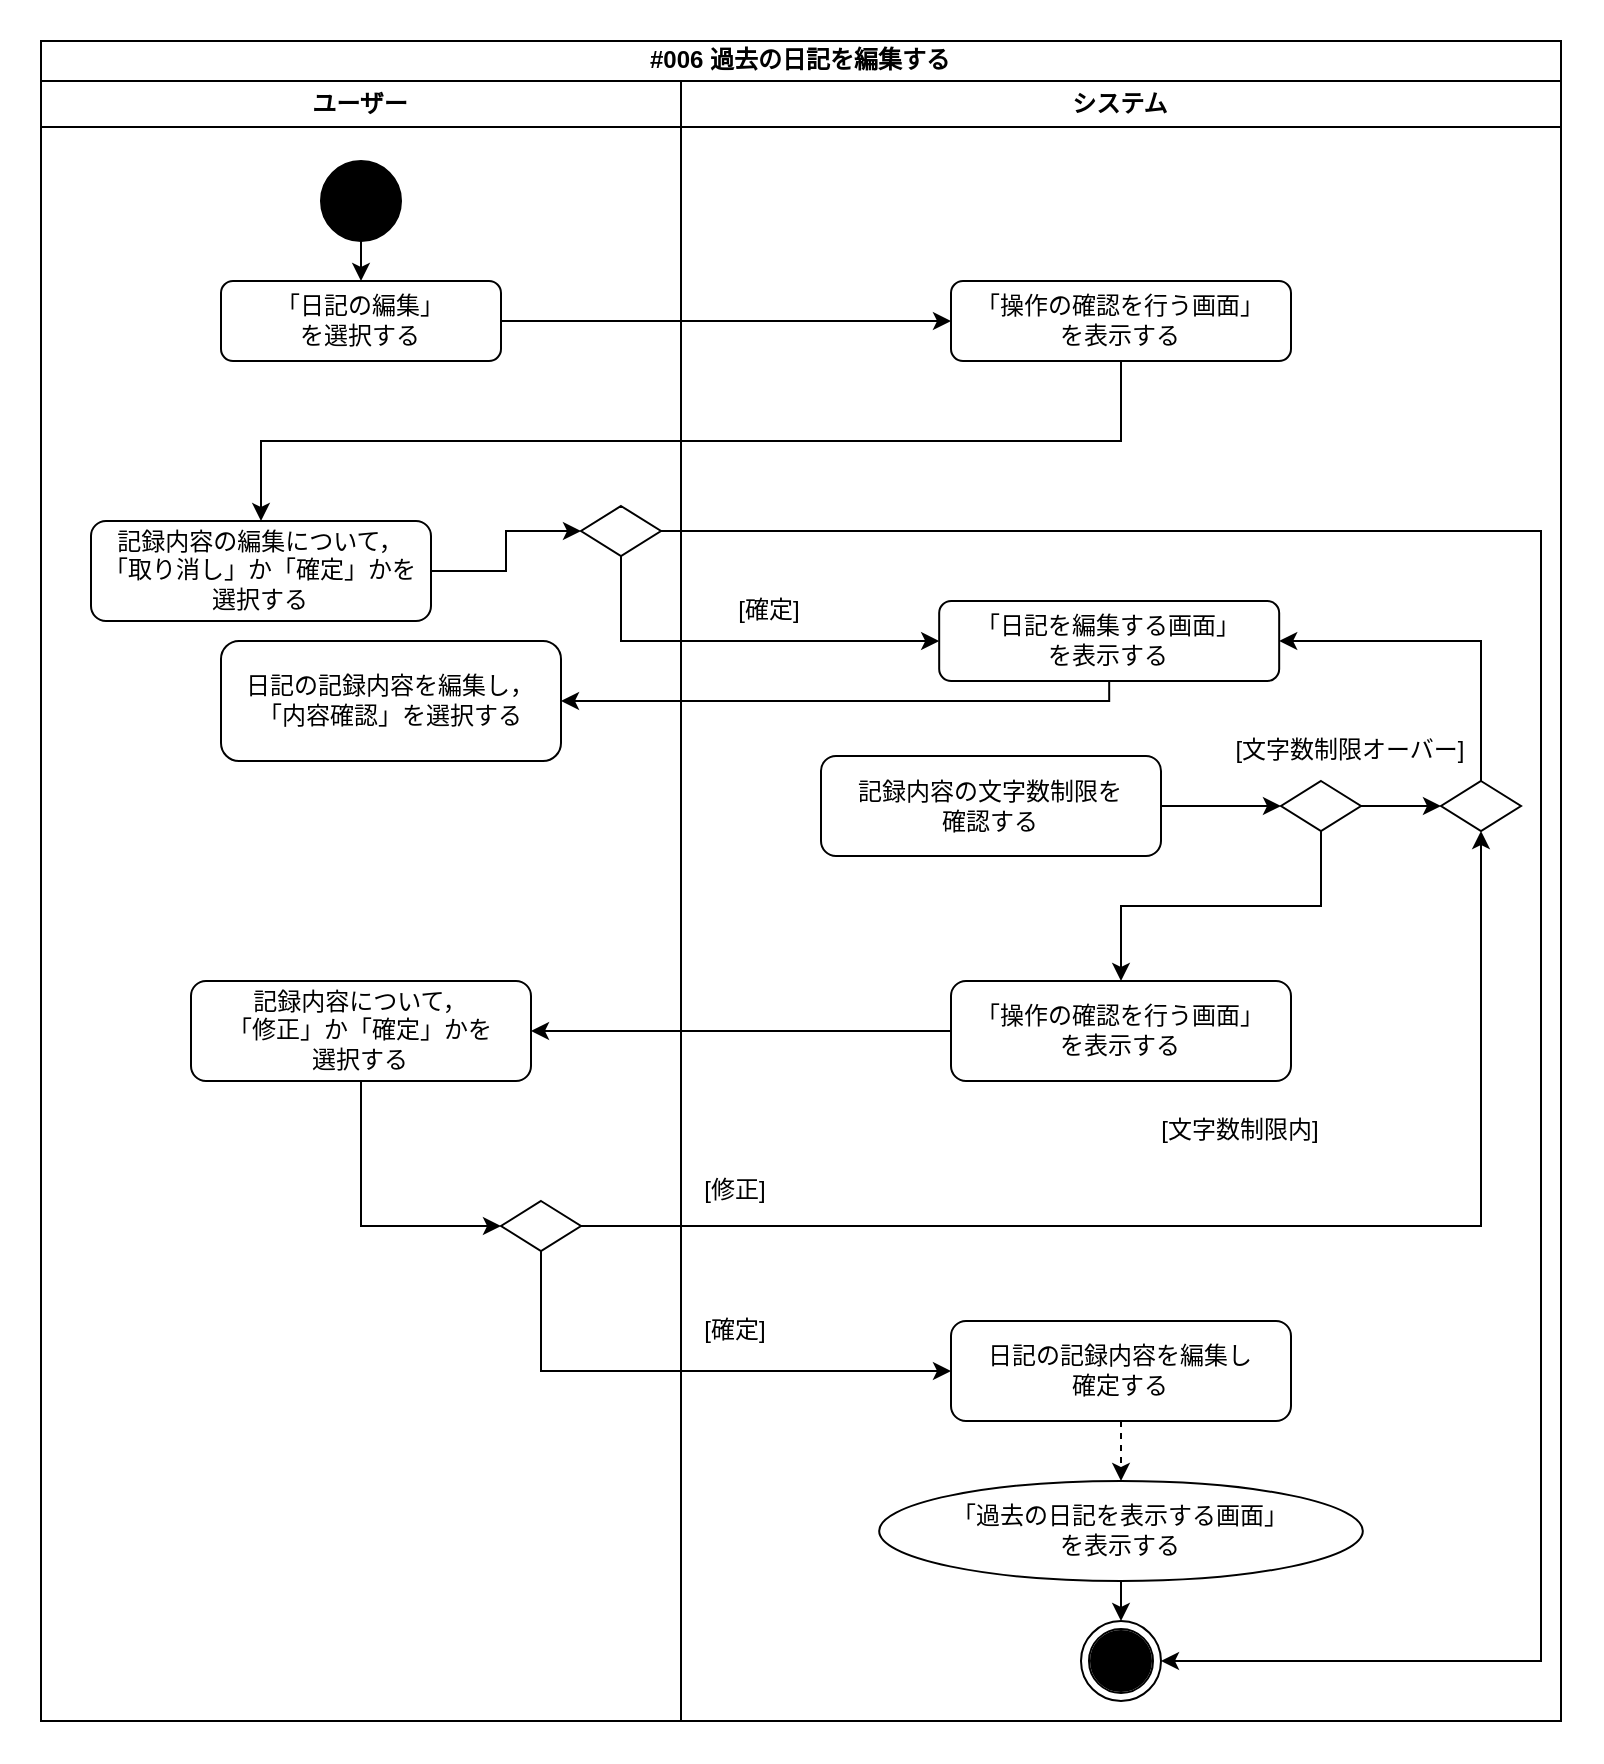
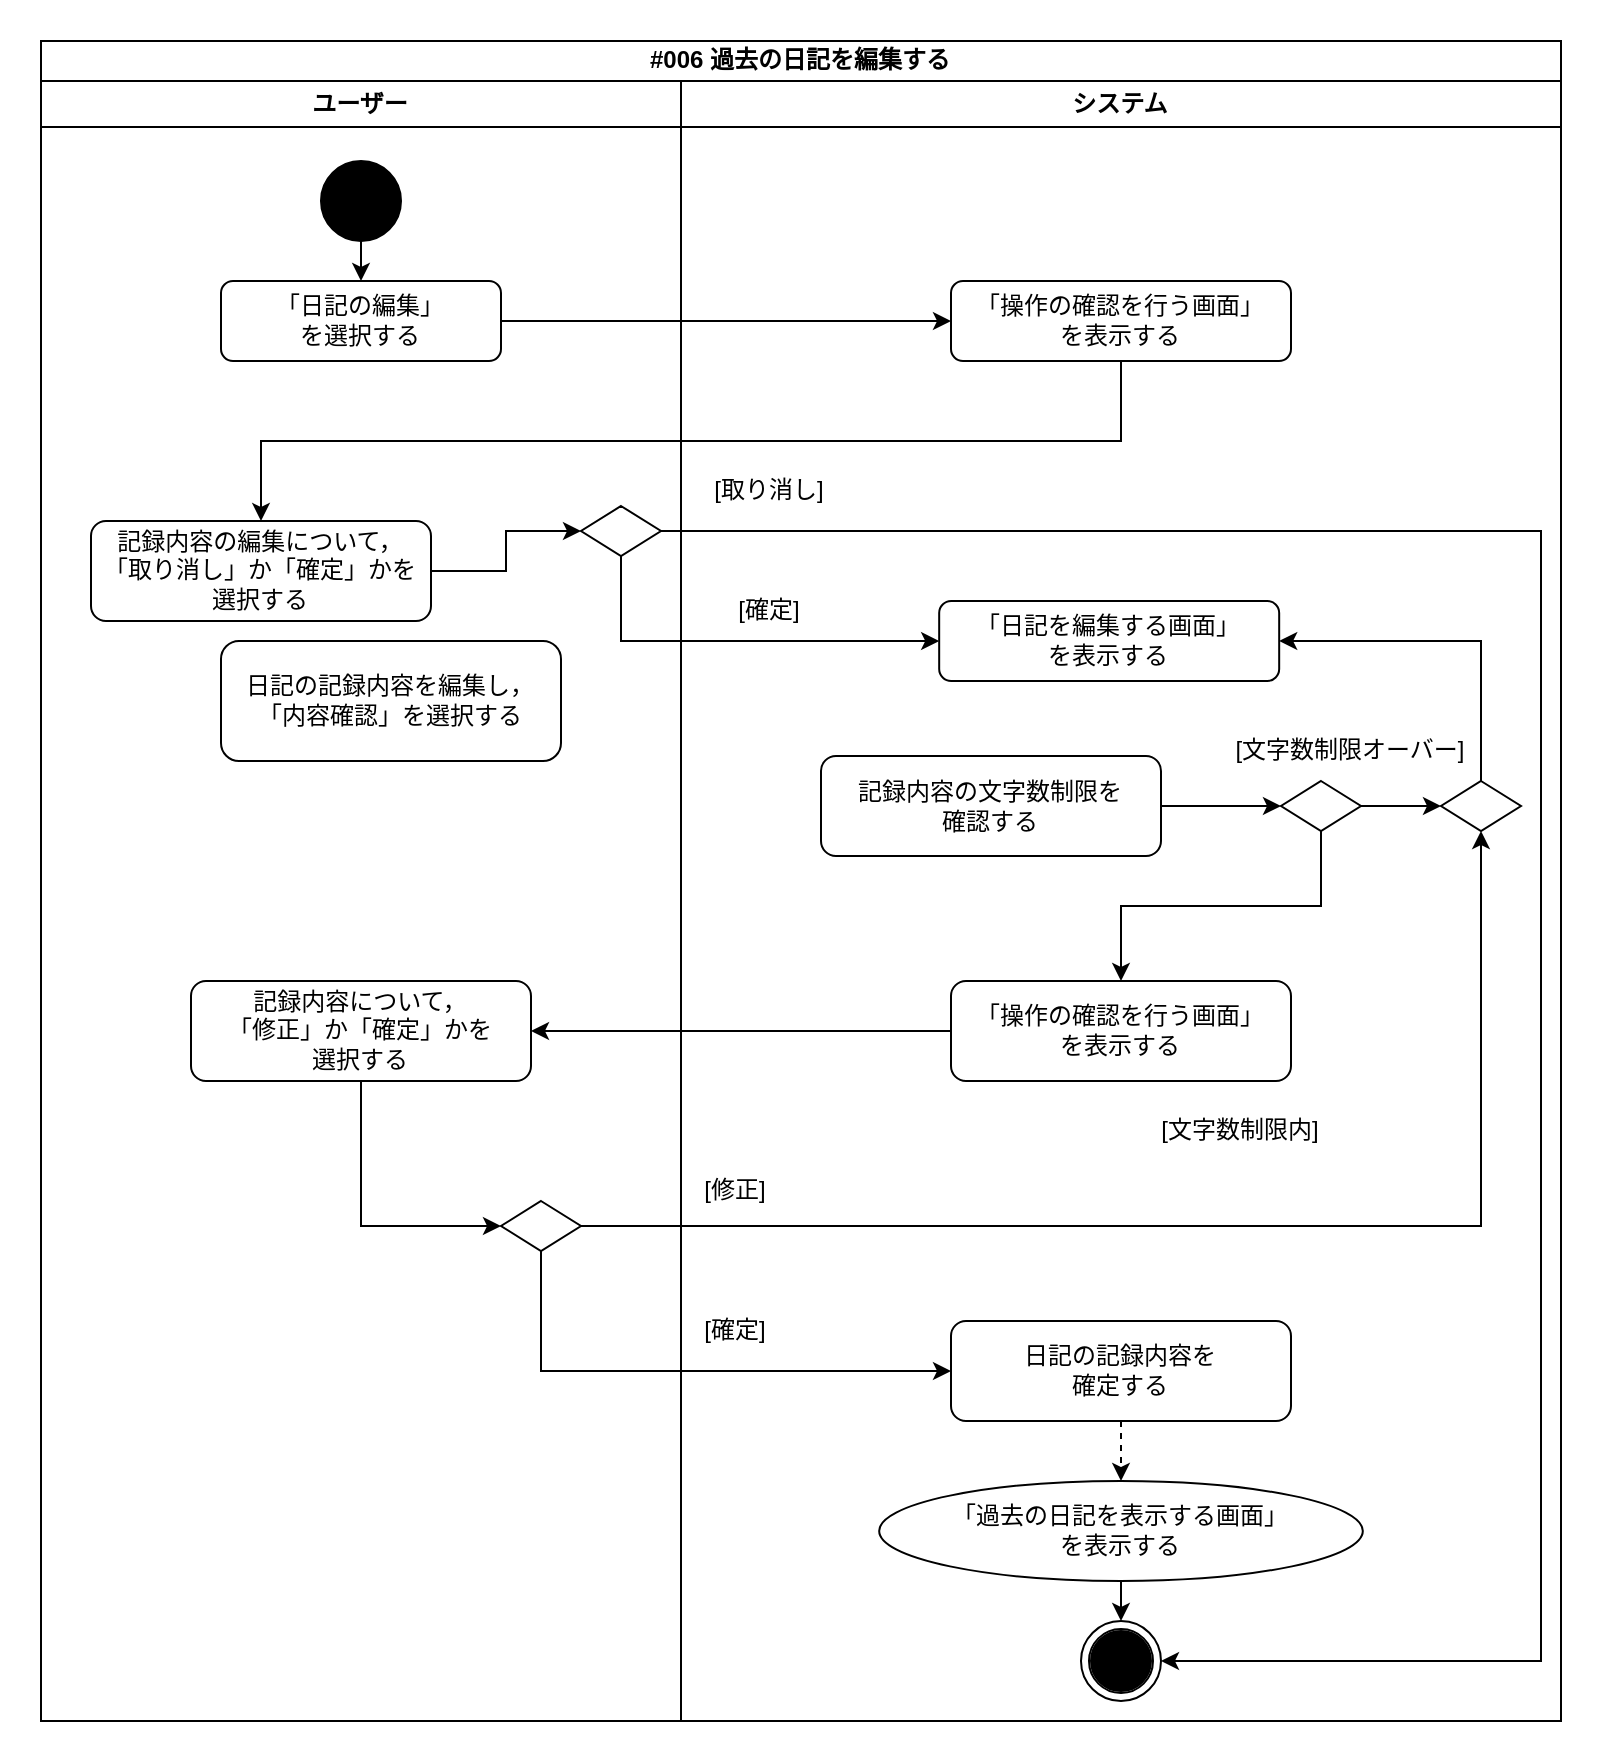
  <mxCell id="0" />
  <mxCell id="1" parent="0" />
  <mxCell id="2" value="#006 過去の日記を編集する" style="swimlane;whiteSpace=wrap;html=1;swimlaneLine=1;startSize=20;rounded=0;" parent="1" vertex="1"><mxGeometry x="20" y="20" width="760" height="840" as="geometry" /></mxCell>
  <mxCell id="3" value="ユーザー" style="swimlane;whiteSpace=wrap;html=1;" parent="2" vertex="1"><mxGeometry y="20" width="320" height="820" as="geometry"><mxRectangle y="20" width="90" height="30" as="alternateBounds" /></mxGeometry></mxCell>
  <mxCell id="4" style="edgeStyle=none;html=1;exitX=0.5;exitY=1;exitDx=0;exitDy=0;entryX=0.5;entryY=0;entryDx=0;entryDy=0;rounded=0;" parent="3" source="5" target="6" edge="1"><mxGeometry relative="1" as="geometry" /></mxCell>
  <mxCell id="5" value="" style="ellipse;whiteSpace=wrap;html=1;aspect=fixed;fillColor=#000000;" parent="3" vertex="1"><mxGeometry x="140" y="40" width="40" height="40" as="geometry" /></mxCell>
  <mxCell id="6" value="「日記の編集」&lt;br&gt;を選択する" style="rounded=1;whiteSpace=wrap;html=1;fillColor=none;" parent="3" vertex="1"><mxGeometry x="90" y="100" width="140" height="40" as="geometry" /></mxCell>
  <mxCell id="7" value="日記の記録内容を編集し，&lt;br&gt;「内容確認」を選択する" style="rounded=1;whiteSpace=wrap;html=1;fillColor=none;" parent="3" vertex="1"><mxGeometry x="90" y="280" width="170" height="60" as="geometry" /></mxCell>
  <mxCell id="8" value="記録内容について，&lt;br&gt;「修正」か「確定」かを&lt;br&gt;選択する" style="rounded=1;whiteSpace=wrap;html=1;fillColor=none;" parent="3" vertex="1"><mxGeometry x="75" y="450" width="170" height="50" as="geometry" /></mxCell>
  <mxCell id="9" value="" style="rhombus;whiteSpace=wrap;html=1;rounded=0;shadow=0;sketch=0;fillStyle=auto;strokeColor=default;strokeWidth=1;fontColor=#000000;fillColor=none;" parent="3" vertex="1"><mxGeometry x="230" y="560" width="40" height="25" as="geometry" /></mxCell>
  <mxCell id="10" style="edgeStyle=orthogonalEdgeStyle;html=1;exitX=0.5;exitY=1;exitDx=0;exitDy=0;entryX=0;entryY=0.5;entryDx=0;entryDy=0;fontColor=#000000;rounded=0;" parent="3" source="8" target="9" edge="1"><mxGeometry relative="1" as="geometry" /></mxCell>
  <mxCell id="11" style="edgeStyle=orthogonalEdgeStyle;rounded=0;html=1;exitX=1;exitY=0.5;exitDx=0;exitDy=0;entryX=0;entryY=0.5;entryDx=0;entryDy=0;" edge="1" parent="3" source="12" target="13"><mxGeometry relative="1" as="geometry" /></mxCell>
  <mxCell id="12" value="記録内容の編集について，&lt;br&gt;「取り消し」か「確定」かを&lt;br&gt;選択する" style="rounded=1;whiteSpace=wrap;html=1;fillColor=none;" vertex="1" parent="3"><mxGeometry x="25" y="220" width="170" height="50" as="geometry" /></mxCell>
  <mxCell id="13" value="" style="rhombus;whiteSpace=wrap;html=1;rounded=0;shadow=0;sketch=0;fillStyle=auto;strokeColor=default;strokeWidth=1;fontColor=#000000;fillColor=none;" vertex="1" parent="3"><mxGeometry x="270" y="212.5" width="40" height="25" as="geometry" /></mxCell>
  <mxCell id="14" value="システム" style="swimlane;whiteSpace=wrap;html=1;" parent="2" vertex="1"><mxGeometry x="320" y="20" width="440" height="820" as="geometry"><mxRectangle x="320" y="20" width="90" height="30" as="alternateBounds" /></mxGeometry></mxCell>
  <mxCell id="15" value="「日記を編集する画面」&lt;br&gt;を表示する" style="rounded=1;whiteSpace=wrap;html=1;fillColor=none;" parent="14" vertex="1"><mxGeometry x="129.09" y="260" width="170" height="40" as="geometry" /></mxCell>
  <mxCell id="16" style="edgeStyle=orthogonalEdgeStyle;html=1;exitX=1;exitY=0.5;exitDx=0;exitDy=0;entryX=0;entryY=0.5;entryDx=0;entryDy=0;fontColor=#000000;rounded=0;" parent="14" source="17" target="24" edge="1"><mxGeometry relative="1" as="geometry" /></mxCell>
  <mxCell id="17" value="記録内容の文字数制限を&lt;br&gt;確認する" style="rounded=1;whiteSpace=wrap;html=1;fillColor=none;" parent="14" vertex="1"><mxGeometry x="70" y="337.5" width="170" height="50" as="geometry" /></mxCell>
  <mxCell id="18" value="「操作の確認を行う画面」&lt;br&gt;を表示する" style="rounded=1;whiteSpace=wrap;html=1;fillColor=none;" parent="14" vertex="1"><mxGeometry x="135" y="450" width="170" height="50" as="geometry" /></mxCell>
  <mxCell id="19" value="" style="group" parent="14" vertex="1" connectable="0"><mxGeometry x="200" y="770" width="140" height="40" as="geometry" /></mxCell>
  <mxCell id="20" value="" style="ellipse;shape=doubleEllipse;whiteSpace=wrap;html=1;aspect=fixed;rounded=0;fillColor=none;" parent="19" vertex="1"><mxGeometry width="40" height="40" as="geometry" /></mxCell>
  <mxCell id="21" value="" style="ellipse;whiteSpace=wrap;html=1;aspect=fixed;fillColor=#000000;" parent="19" vertex="1"><mxGeometry x="5.004" y="5" width="30" height="30" as="geometry" /></mxCell>
  <mxCell id="22" style="edgeStyle=orthogonalEdgeStyle;html=1;exitX=1;exitY=0.5;exitDx=0;exitDy=0;fontColor=#000000;rounded=0;" parent="14" source="24" target="26" edge="1"><mxGeometry relative="1" as="geometry" /></mxCell>
  <mxCell id="23" style="edgeStyle=orthogonalEdgeStyle;html=1;exitX=0.5;exitY=1;exitDx=0;exitDy=0;entryX=0.5;entryY=0;entryDx=0;entryDy=0;fontColor=#000000;rounded=0;" parent="14" source="24" target="18" edge="1"><mxGeometry relative="1" as="geometry" /></mxCell>
  <mxCell id="24" value="" style="rhombus;whiteSpace=wrap;html=1;rounded=0;shadow=0;sketch=0;fillStyle=auto;strokeColor=default;strokeWidth=1;fontColor=#000000;fillColor=none;" parent="14" vertex="1"><mxGeometry x="300" y="350" width="40" height="25" as="geometry" /></mxCell>
  <mxCell id="25" style="edgeStyle=orthogonalEdgeStyle;html=1;exitX=0.5;exitY=0;exitDx=0;exitDy=0;entryX=1;entryY=0.5;entryDx=0;entryDy=0;fontColor=#000000;rounded=0;" parent="14" source="26" target="15" edge="1"><mxGeometry relative="1" as="geometry" /></mxCell>
  <mxCell id="26" value="" style="rhombus;whiteSpace=wrap;html=1;rounded=0;shadow=0;sketch=0;fillStyle=auto;strokeColor=default;strokeWidth=1;fontColor=#000000;fillColor=none;" parent="14" vertex="1"><mxGeometry x="380" y="350" width="40" height="25" as="geometry" /></mxCell>
  <mxCell id="27" style="edgeStyle=orthogonalEdgeStyle;rounded=0;html=1;exitX=0.5;exitY=1;exitDx=0;exitDy=0;entryX=0.5;entryY=0;entryDx=0;entryDy=0;fontColor=#000000;dashed=1;" parent="14" source="28" target="30" edge="1"><mxGeometry relative="1" as="geometry" /></mxCell>
- <mxCell id="28" value="日記の記録内容を編集し&lt;br&gt;確定する" style="rounded=1;whiteSpace=wrap;html=1;fillColor=none;" parent="14" vertex="1"><mxGeometry x="135" y="620" width="170" height="50" as="geometry" /></mxCell>
+ <mxCell id="28" value="日記の記録内容を&lt;br&gt;確定する" style="rounded=1;whiteSpace=wrap;html=1;fillColor=none;" parent="14" vertex="1"><mxGeometry x="135" y="620" width="170" height="50" as="geometry" /></mxCell>
  <mxCell id="29" style="edgeStyle=orthogonalEdgeStyle;rounded=0;html=1;exitX=0.5;exitY=1;exitDx=0;exitDy=0;entryX=0.5;entryY=0;entryDx=0;entryDy=0;fontColor=#000000;" parent="14" source="30" target="20" edge="1"><mxGeometry relative="1" as="geometry" /></mxCell>
  <mxCell id="30" value="「過去の日記を表示する画面」&lt;br&gt;を表示する" style="ellipse;whiteSpace=wrap;html=1;fillColor=none;" parent="14" vertex="1"><mxGeometry x="99.092" y="700" width="241.818" height="50" as="geometry" /></mxCell>
  <mxCell id="31" value="[修正]" style="text;html=1;strokeColor=none;fillColor=none;align=center;verticalAlign=middle;whiteSpace=wrap;rounded=0;shadow=0;sketch=0;fillStyle=auto;strokeWidth=1;fontColor=#000000;" parent="14" vertex="1"><mxGeometry x="5" y="540" width="45" height="30" as="geometry" /></mxCell>
  <mxCell id="32" value="[文字数制限内]" style="text;html=1;strokeColor=none;fillColor=none;align=center;verticalAlign=middle;whiteSpace=wrap;rounded=0;shadow=0;sketch=0;fillStyle=auto;strokeWidth=1;fontColor=#000000;" parent="14" vertex="1"><mxGeometry x="215" y="510" width="130" height="30" as="geometry" /></mxCell>
  <mxCell id="33" value="[文字数制限オーバー]" style="text;html=1;strokeColor=none;fillColor=none;align=center;verticalAlign=middle;whiteSpace=wrap;rounded=0;shadow=0;sketch=0;fillStyle=auto;strokeWidth=1;fontColor=#000000;" parent="14" vertex="1"><mxGeometry x="270" y="320" width="130" height="30" as="geometry" /></mxCell>
  <mxCell id="34" value="[確定]" style="text;html=1;strokeColor=none;fillColor=none;align=center;verticalAlign=middle;whiteSpace=wrap;rounded=0;shadow=0;sketch=0;fillStyle=auto;strokeWidth=1;fontColor=#000000;" parent="14" vertex="1"><mxGeometry x="5" y="610" width="45" height="30" as="geometry" /></mxCell>
  <mxCell id="35" value="「操作の確認を行う画面」&lt;br&gt;を表示する" style="rounded=1;whiteSpace=wrap;html=1;fillColor=none;" vertex="1" parent="14"><mxGeometry x="135" y="100" width="170" height="40" as="geometry" /></mxCell>
+ <mxCell id="36" value="[取り消し]" style="text;html=1;strokeColor=none;fillColor=none;align=center;verticalAlign=middle;whiteSpace=wrap;rounded=0;shadow=0;sketch=0;fillStyle=auto;strokeWidth=1;fontColor=#000000;" vertex="1" parent="14"><mxGeometry x="10" y="190" width="69" height="30" as="geometry" /></mxCell>
  <mxCell id="37" value="[確定]" style="text;html=1;strokeColor=none;fillColor=none;align=center;verticalAlign=middle;whiteSpace=wrap;rounded=0;shadow=0;sketch=0;fillStyle=auto;strokeWidth=1;fontColor=#000000;" vertex="1" parent="14"><mxGeometry x="10" y="250" width="69" height="30" as="geometry" /></mxCell>
- <mxCell id="38" style="html=1;exitX=0.5;exitY=1;exitDx=0;exitDy=0;entryX=1;entryY=0.5;entryDx=0;entryDy=0;edgeStyle=orthogonalEdgeStyle;rounded=0;" parent="2" source="15" target="7" edge="1"><mxGeometry relative="1" as="geometry" /></mxCell>
  <mxCell id="39" style="edgeStyle=orthogonalEdgeStyle;html=1;exitX=0;exitY=0.5;exitDx=0;exitDy=0;fontColor=#000000;rounded=0;" parent="2" source="18" target="8" edge="1"><mxGeometry relative="1" as="geometry" /></mxCell>
  <mxCell id="40" style="edgeStyle=orthogonalEdgeStyle;html=1;exitX=1;exitY=0.5;exitDx=0;exitDy=0;entryX=0.5;entryY=1;entryDx=0;entryDy=0;fontColor=#000000;rounded=0;" parent="2" source="9" target="26" edge="1"><mxGeometry relative="1" as="geometry"><Array as="points"><mxPoint x="720" y="592" /></Array></mxGeometry></mxCell>
  <mxCell id="41" style="edgeStyle=orthogonalEdgeStyle;rounded=0;html=1;exitX=0.5;exitY=1;exitDx=0;exitDy=0;entryX=0;entryY=0.5;entryDx=0;entryDy=0;fontColor=#000000;" parent="2" source="9" target="28" edge="1"><mxGeometry relative="1" as="geometry" /></mxCell>
  <mxCell id="42" style="edgeStyle=orthogonalEdgeStyle;html=1;exitX=1;exitY=0.5;exitDx=0;exitDy=0;entryX=0;entryY=0.5;entryDx=0;entryDy=0;rounded=0;" edge="1" parent="2" source="6" target="35"><mxGeometry relative="1" as="geometry" /></mxCell>
  <mxCell id="43" style="edgeStyle=orthogonalEdgeStyle;rounded=0;html=1;exitX=0.5;exitY=1;exitDx=0;exitDy=0;entryX=0.5;entryY=0;entryDx=0;entryDy=0;" edge="1" parent="2" source="35" target="12"><mxGeometry relative="1" as="geometry" /></mxCell>
  <mxCell id="44" style="edgeStyle=orthogonalEdgeStyle;rounded=0;html=1;exitX=1;exitY=0.5;exitDx=0;exitDy=0;entryX=1;entryY=0.5;entryDx=0;entryDy=0;" edge="1" parent="2" source="13" target="20"><mxGeometry relative="1" as="geometry"><mxPoint x="530" y="245" as="targetPoint" /><Array as="points"><mxPoint x="750" y="245" /><mxPoint x="750" y="810" /></Array></mxGeometry></mxCell>
  <mxCell id="45" style="edgeStyle=orthogonalEdgeStyle;rounded=0;html=1;exitX=0.5;exitY=1;exitDx=0;exitDy=0;entryX=0;entryY=0.5;entryDx=0;entryDy=0;" edge="1" parent="2" source="13" target="15"><mxGeometry relative="1" as="geometry" /></mxCell>
